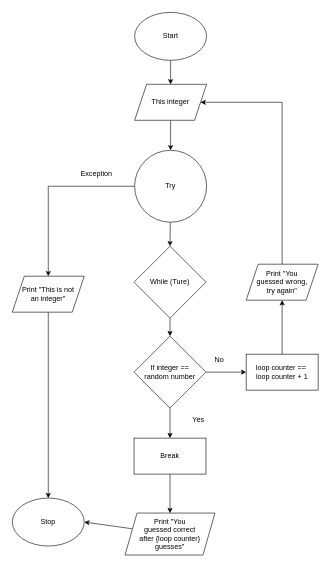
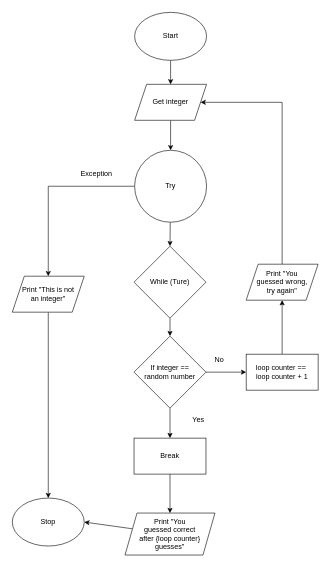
  <mxCell id="0" />
  <mxCell id="1" parent="0" />
  <mxCell id="2" style="edgeStyle=none;html=1;entryX=0.5;entryY=0;entryDx=0;entryDy=0;" edge="1" parent="1" source="3" target="5"><mxGeometry relative="1" as="geometry" /></mxCell>
  <mxCell id="3" value="Start" style="ellipse;whiteSpace=wrap;html=1;" vertex="1" parent="1"><mxGeometry x="224" y="20" width="120" height="80" as="geometry" /></mxCell>
  <mxCell id="4" style="edgeStyle=none;rounded=0;html=1;entryX=0.5;entryY=0;entryDx=0;entryDy=0;" edge="1" parent="1" source="5" target="14"><mxGeometry relative="1" as="geometry" /></mxCell>
- <mxCell id="5" value="This integer" style="shape=parallelogram;perimeter=parallelogramPerimeter;whiteSpace=wrap;html=1;fixedSize=1;" vertex="1" parent="1"><mxGeometry x="224" y="140" width="120" height="60" as="geometry" /></mxCell>
+ <mxCell id="5" value="Get integer" style="shape=parallelogram;perimeter=parallelogramPerimeter;whiteSpace=wrap;html=1;fixedSize=1;" vertex="1" parent="1"><mxGeometry x="224" y="140" width="120" height="60" as="geometry" /></mxCell>
  <mxCell id="6" style="edgeStyle=none;html=1;entryX=0.5;entryY=0;entryDx=0;entryDy=0;" edge="1" parent="1" source="7" target="23"><mxGeometry relative="1" as="geometry" /></mxCell>
  <mxCell id="7" value="While (Ture)" style="rhombus;whiteSpace=wrap;html=1;" vertex="1" parent="1"><mxGeometry x="223" y="410" width="120" height="120" as="geometry" /></mxCell>
  <mxCell id="8" style="edgeStyle=none;html=1;entryX=0.5;entryY=0;entryDx=0;entryDy=0;" edge="1" parent="1" source="9" target="16"><mxGeometry relative="1" as="geometry" /></mxCell>
  <mxCell id="9" value="Break" style="rounded=0;whiteSpace=wrap;html=1;" vertex="1" parent="1"><mxGeometry x="223" y="730" width="120" height="60" as="geometry" /></mxCell>
  <mxCell id="10" value="Yes" style="text;html=1;align=center;verticalAlign=middle;resizable=0;points=[];autosize=1;strokeColor=none;fillColor=none;" vertex="1" parent="1"><mxGeometry x="310" y="690" width="40" height="20" as="geometry" /></mxCell>
  <mxCell id="11" value="No" style="text;html=1;align=center;verticalAlign=middle;resizable=0;points=[];autosize=1;strokeColor=none;fillColor=none;" vertex="1" parent="1"><mxGeometry x="350" y="590" width="30" height="20" as="geometry" /></mxCell>
  <mxCell id="12" style="edgeStyle=none;rounded=0;html=1;entryX=0.5;entryY=0;entryDx=0;entryDy=0;" edge="1" parent="1" source="14" target="7"><mxGeometry relative="1" as="geometry" /></mxCell>
  <mxCell id="13" style="edgeStyle=none;rounded=0;html=1;entryX=0.5;entryY=0;entryDx=0;entryDy=0;" edge="1" parent="1" source="14" target="20"><mxGeometry relative="1" as="geometry"><Array as="points"><mxPoint x="80" y="310" /></Array></mxGeometry></mxCell>
  <mxCell id="14" value="Try" style="ellipse;whiteSpace=wrap;html=1;" vertex="1" parent="1"><mxGeometry x="224" y="250" width="120" height="120" as="geometry" /></mxCell>
  <mxCell id="15" style="edgeStyle=none;rounded=0;html=1;entryX=1;entryY=0.5;entryDx=0;entryDy=0;" edge="1" parent="1" source="16" target="17"><mxGeometry relative="1" as="geometry" /></mxCell>
  <mxCell id="16" value="Print &quot;You&lt;br&gt;guessed correct&lt;br&gt;after {loop counter} guesses&quot;" style="shape=parallelogram;perimeter=parallelogramPerimeter;whiteSpace=wrap;html=1;fixedSize=1;" vertex="1" parent="1"><mxGeometry x="208" y="855" width="150" height="70" as="geometry" /></mxCell>
  <mxCell id="17" value="Stop" style="ellipse;whiteSpace=wrap;html=1;" vertex="1" parent="1"><mxGeometry x="20" y="830" width="120" height="80" as="geometry" /></mxCell>
  <mxCell id="18" value="Exception" style="text;html=1;align=center;verticalAlign=middle;resizable=0;points=[];autosize=1;strokeColor=none;fillColor=none;" vertex="1" parent="1"><mxGeometry x="125" y="280" width="70" height="20" as="geometry" /></mxCell>
  <mxCell id="19" style="edgeStyle=none;rounded=0;html=1;" edge="1" parent="1" source="20" target="17"><mxGeometry relative="1" as="geometry" /></mxCell>
  <mxCell id="20" value="Print &quot;This is not&lt;br&gt;an integer&quot;" style="shape=parallelogram;perimeter=parallelogramPerimeter;whiteSpace=wrap;html=1;fixedSize=1;" vertex="1" parent="1"><mxGeometry x="20" y="460" width="120" height="60" as="geometry" /></mxCell>
  <mxCell id="21" style="edgeStyle=none;html=1;" edge="1" parent="1" source="23" target="9"><mxGeometry relative="1" as="geometry" /></mxCell>
  <mxCell id="22" style="edgeStyle=none;html=1;" edge="1" parent="1" source="23" target="25"><mxGeometry relative="1" as="geometry" /></mxCell>
  <mxCell id="23" value="If integer ==&lt;br&gt;random number" style="rhombus;whiteSpace=wrap;html=1;" vertex="1" parent="1"><mxGeometry x="223" y="560" width="120" height="120" as="geometry" /></mxCell>
  <mxCell id="24" style="edgeStyle=none;html=1;entryX=0.5;entryY=1;entryDx=0;entryDy=0;" edge="1" parent="1" source="25" target="27"><mxGeometry relative="1" as="geometry" /></mxCell>
  <mxCell id="25" value="loop counter ==&amp;nbsp;&lt;br&gt;loop counter + 1" style="rounded=0;whiteSpace=wrap;html=1;" vertex="1" parent="1"><mxGeometry x="410" y="590" width="120" height="60" as="geometry" /></mxCell>
  <mxCell id="26" style="edgeStyle=none;html=1;entryX=1;entryY=0.5;entryDx=0;entryDy=0;rounded=0;" edge="1" parent="1" source="27" target="5"><mxGeometry relative="1" as="geometry"><Array as="points"><mxPoint x="470" y="170" /></Array></mxGeometry></mxCell>
  <mxCell id="27" value="Print &quot;You&lt;br&gt;guessed wrong,&lt;br&gt;try again&quot;" style="shape=parallelogram;perimeter=parallelogramPerimeter;whiteSpace=wrap;html=1;fixedSize=1;" vertex="1" parent="1"><mxGeometry x="410" y="440" width="120" height="60" as="geometry" /></mxCell>
